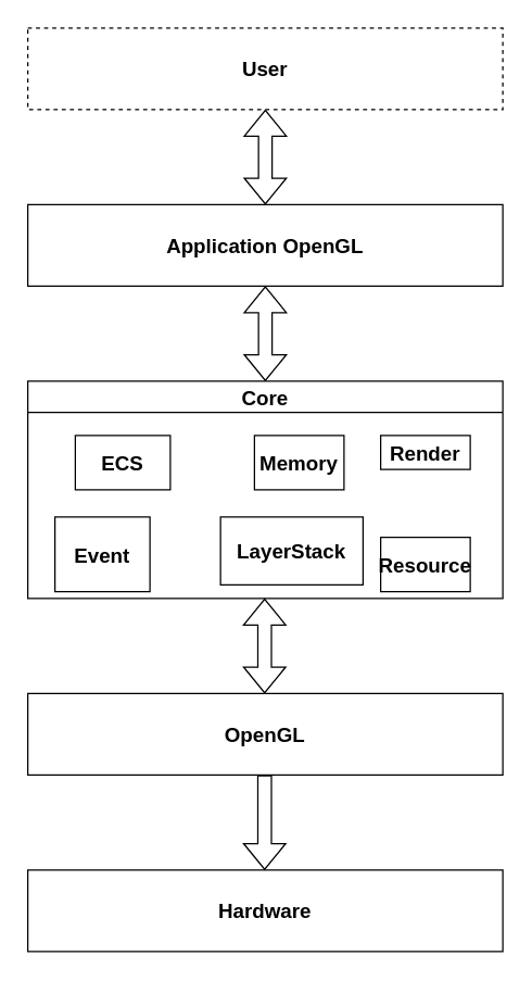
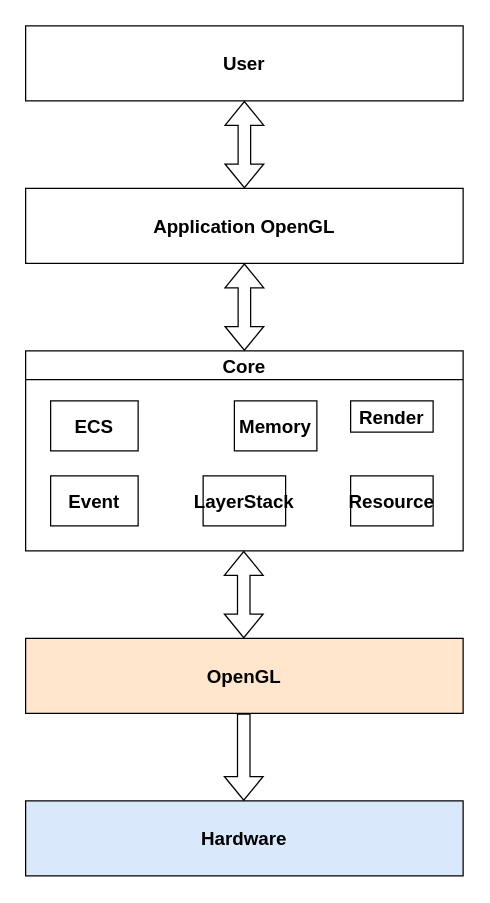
  <mxCell id="0" />
  <mxCell id="1" parent="0" />
  <mxCell id="2" value="Application OpenGL" style="rounded=0;whiteSpace=wrap;html=1;fontSize=15;fontStyle=1" vertex="1" parent="1"><mxGeometry x="20" y="150" width="350" height="60" as="geometry" /></mxCell>
  <mxCell id="3" value="Core" style="swimlane;whiteSpace=wrap;html=1;fontSize=15;fontStyle=1" vertex="1" parent="1"><mxGeometry x="20" y="280" width="350" height="160" as="geometry" /></mxCell>
- <mxCell id="4" value="ECS" style="rounded=0;whiteSpace=wrap;html=1;fontSize=15;fontStyle=1" vertex="1" parent="3"><mxGeometry x="35" y="40" width="70" height="40" as="geometry" /></mxCell>
+ <mxCell id="4" value="ECS" style="rounded=0;whiteSpace=wrap;html=1;fontSize=15;fontStyle=1" vertex="1" parent="3"><mxGeometry x="20" y="40" width="70" height="40" as="geometry" /></mxCell>
  <mxCell id="5" value="Memory" style="rounded=0;whiteSpace=wrap;html=1;fontSize=15;fontStyle=1" vertex="1" parent="3"><mxGeometry x="167" y="40" width="66" height="40" as="geometry" /></mxCell>
  <mxCell id="6" value="Render" style="rounded=0;whiteSpace=wrap;html=1;fontSize=15;fontStyle=1" vertex="1" parent="3"><mxGeometry x="260" y="40" width="66" height="25" as="geometry" /></mxCell>
- <mxCell id="7" value="Event" style="rounded=0;whiteSpace=wrap;html=1;fontSize=15;fontStyle=1" vertex="1" parent="3"><mxGeometry x="20" y="100" width="70" height="55" as="geometry" /></mxCell>
- <mxCell id="8" value="LayerStack" style="rounded=0;whiteSpace=wrap;html=1;fontSize=15;fontStyle=1" vertex="1" parent="3"><mxGeometry x="142" y="100" width="105" height="50" as="geometry" /></mxCell>
- <mxCell id="9" value="Resource" style="rounded=0;whiteSpace=wrap;html=1;fontSize=15;fontStyle=1" vertex="1" parent="3"><mxGeometry x="260" y="115" width="66" height="40" as="geometry" /></mxCell>
+ <mxCell id="7" value="Event" style="rounded=0;whiteSpace=wrap;html=1;fontSize=15;fontStyle=1" vertex="1" parent="3"><mxGeometry x="20" y="100" width="70" height="40" as="geometry" /></mxCell>
+ <mxCell id="8" value="LayerStack" style="rounded=0;whiteSpace=wrap;html=1;fontSize=15;fontStyle=1" vertex="1" parent="3"><mxGeometry x="142" y="100" width="66" height="40" as="geometry" /></mxCell>
+ <mxCell id="9" value="Resource" style="rounded=0;whiteSpace=wrap;html=1;fontSize=15;fontStyle=1" vertex="1" parent="3"><mxGeometry x="260" y="100" width="66" height="40" as="geometry" /></mxCell>
  <mxCell id="10" value="" style="shape=flexArrow;endArrow=classic;startArrow=classic;html=1;rounded=0;entryX=0.5;entryY=1;entryDx=0;entryDy=0;exitX=0.5;exitY=0;exitDx=0;exitDy=0;fontSize=15;fontStyle=1" edge="1" parent="1" source="3" target="2"><mxGeometry width="100" height="100" relative="1" as="geometry"><mxPoint x="108" y="280" as="sourcePoint" /><mxPoint x="250" y="300" as="targetPoint" /></mxGeometry></mxCell>
- <mxCell id="11" value="User" style="rounded=0;whiteSpace=wrap;html=1;fontSize=15;fontStyle=1;dashed=1;" vertex="1" parent="1"><mxGeometry x="20" y="20" width="350" height="60" as="geometry" /></mxCell>
- <mxCell id="12" value="OpenGL" style="rounded=0;whiteSpace=wrap;html=1;fontSize=15;fontStyle=1" vertex="1" parent="1"><mxGeometry x="20" y="510" width="350" height="60" as="geometry" /></mxCell>
- <mxCell id="13" value="Hardware" style="rounded=0;whiteSpace=wrap;html=1;fontSize=15;fontStyle=1" vertex="1" parent="1"><mxGeometry x="20" y="640" width="350" height="60" as="geometry" /></mxCell>
+ <mxCell id="11" value="User" style="rounded=0;whiteSpace=wrap;html=1;fontSize=15;fontStyle=1" vertex="1" parent="1"><mxGeometry x="20" y="20" width="350" height="60" as="geometry" /></mxCell>
+ <mxCell id="12" value="OpenGL" style="rounded=0;whiteSpace=wrap;html=1;fontSize=15;fontStyle=1;fillColor=#ffe6cc;" vertex="1" parent="1"><mxGeometry x="20" y="510" width="350" height="60" as="geometry" /></mxCell>
+ <mxCell id="13" value="Hardware" style="rounded=0;whiteSpace=wrap;html=1;fontSize=15;fontStyle=1;fillColor=#dae8fc;" vertex="1" parent="1"><mxGeometry x="20" y="640" width="350" height="60" as="geometry" /></mxCell>
  <mxCell id="14" value="" style="shape=flexArrow;endArrow=classic;startArrow=classic;html=1;rounded=0;entryX=0.5;entryY=1;entryDx=0;entryDy=0;exitX=0.5;exitY=0;exitDx=0;exitDy=0;fontSize=15;fontStyle=1" edge="1" parent="1"><mxGeometry width="100" height="100" relative="1" as="geometry"><mxPoint x="194.5" y="510" as="sourcePoint" /><mxPoint x="194.5" y="440" as="targetPoint" /></mxGeometry></mxCell>
  <mxCell id="15" value="" style="shape=flexArrow;endArrow=none;startArrow=classic;html=1;rounded=0;entryX=0.5;entryY=1;entryDx=0;entryDy=0;exitX=0.5;exitY=0;exitDx=0;exitDy=0;fontSize=15;fontStyle=1;endFill=0;" edge="1" parent="1"><mxGeometry width="100" height="100" relative="1" as="geometry"><mxPoint x="194.5" y="640" as="sourcePoint" /><mxPoint x="194.5" y="570" as="targetPoint" /></mxGeometry></mxCell>
  <mxCell id="16" value="" style="shape=flexArrow;endArrow=classic;startArrow=classic;html=1;rounded=0;entryX=0.5;entryY=1;entryDx=0;entryDy=0;fontSize=15;fontStyle=1" edge="1" parent="1" target="11"><mxGeometry width="100" height="100" relative="1" as="geometry"><mxPoint x="195" y="150" as="sourcePoint" /><mxPoint x="205" y="220" as="targetPoint" /></mxGeometry></mxCell>
